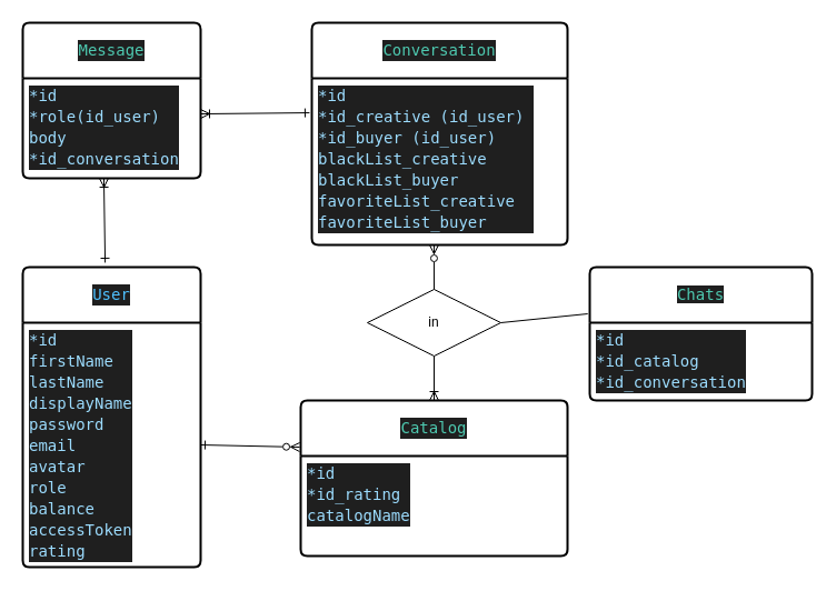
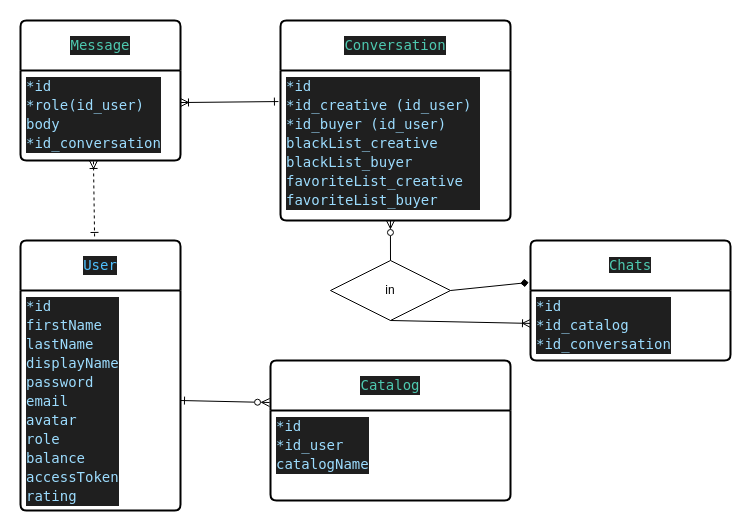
  <mxCell id="0" />
  <mxCell id="1" parent="0" />
  <mxCell id="2" value="&lt;div style=&quot;color: rgb(204, 204, 204); background-color: rgb(31, 31, 31); font-family: &amp;quot;Droid Sans Mono&amp;quot;, &amp;quot;monospace&amp;quot;, monospace; line-height: 19px; white-space: pre;&quot;&gt;&lt;span style=&quot;color: #4ec9b0;&quot;&gt;Message&lt;/span&gt;&lt;/div&gt;" style="swimlane;childLayout=stackLayout;horizontal=1;startSize=50;horizontalStack=0;rounded=1;fontSize=14;fontStyle=0;strokeWidth=2;resizeParent=0;resizeLast=1;shadow=0;dashed=0;align=center;arcSize=4;whiteSpace=wrap;html=1;" parent="1" vertex="1"><mxGeometry x="20" y="20" width="160" height="140" as="geometry" /></mxCell>
  <mxCell id="3" value="&lt;div style=&quot;color: rgb(204, 204, 204); background-color: rgb(31, 31, 31); font-family: &amp;quot;Droid Sans Mono&amp;quot;, &amp;quot;monospace&amp;quot;, monospace; font-size: 14px; line-height: 19px; white-space-collapse: preserve;&quot;&gt;&lt;span style=&quot;color: #9cdcfe;&quot;&gt;*id&lt;/span&gt;&lt;/div&gt;&lt;div style=&quot;color: rgb(204, 204, 204); background-color: rgb(31, 31, 31); font-family: &amp;quot;Droid Sans Mono&amp;quot;, &amp;quot;monospace&amp;quot;, monospace; font-size: 14px; line-height: 19px; white-space-collapse: preserve;&quot;&gt;&lt;span style=&quot;color: #9cdcfe;&quot;&gt;*role(id_user)&lt;/span&gt;&lt;/div&gt;&lt;div style=&quot;color: rgb(204, 204, 204); background-color: rgb(31, 31, 31); font-family: &amp;quot;Droid Sans Mono&amp;quot;, &amp;quot;monospace&amp;quot;, monospace; font-size: 14px; line-height: 19px; white-space-collapse: preserve;&quot;&gt;&lt;span style=&quot;color: #9cdcfe;&quot;&gt;body&lt;/span&gt;&lt;/div&gt;&lt;div style=&quot;color: rgb(204, 204, 204); background-color: rgb(31, 31, 31); font-family: &amp;quot;Droid Sans Mono&amp;quot;, &amp;quot;monospace&amp;quot;, monospace; font-size: 14px; line-height: 19px; white-space-collapse: preserve;&quot;&gt;&lt;span style=&quot;color: #9cdcfe;&quot;&gt;*id_conversation&lt;/span&gt;&lt;/div&gt;" style="align=left;strokeColor=none;fillColor=none;spacingLeft=4;fontSize=12;verticalAlign=top;resizable=0;rotatable=0;part=1;html=1;" parent="2" vertex="1"><mxGeometry y="50" width="160" height="90" as="geometry" /></mxCell>
  <mxCell id="4" value="&lt;div style=&quot;color: rgb(204, 204, 204); background-color: rgb(31, 31, 31); font-family: &amp;quot;Droid Sans Mono&amp;quot;, &amp;quot;monospace&amp;quot;, monospace; line-height: 19px; white-space: pre;&quot;&gt;&lt;span style=&quot;color: #4fc1ff;&quot;&gt;User&lt;/span&gt;&lt;/div&gt;" style="swimlane;childLayout=stackLayout;horizontal=1;startSize=50;horizontalStack=0;rounded=1;fontSize=14;fontStyle=0;strokeWidth=2;resizeParent=0;resizeLast=1;shadow=0;dashed=0;align=center;arcSize=4;whiteSpace=wrap;html=1;" parent="1" vertex="1"><mxGeometry x="20" y="240" width="160" height="270" as="geometry" /></mxCell>
  <mxCell id="5" value="&lt;div style=&quot;color: rgb(204, 204, 204); background-color: rgb(31, 31, 31); font-family: &amp;quot;Droid Sans Mono&amp;quot;, &amp;quot;monospace&amp;quot;, monospace; font-size: 14px; line-height: 19px; white-space-collapse: preserve;&quot;&gt;&lt;span style=&quot;color: #9cdcfe;&quot;&gt;*id&lt;/span&gt;&lt;/div&gt;&lt;div style=&quot;color: rgb(204, 204, 204); background-color: rgb(31, 31, 31); font-family: &amp;quot;Droid Sans Mono&amp;quot;, &amp;quot;monospace&amp;quot;, monospace; font-size: 14px; line-height: 19px; white-space-collapse: preserve;&quot;&gt;&lt;div style=&quot;color: rgb(204, 204, 204); line-height: 19px;&quot;&gt;&lt;span style=&quot;color: #9cdcfe;&quot;&gt;firstName&lt;/span&gt;&lt;/div&gt;&lt;div style=&quot;color: rgb(204, 204, 204); line-height: 19px;&quot;&gt;&lt;div style=&quot;color: rgb(204, 204, 204); line-height: 19px;&quot;&gt;&lt;span style=&quot;color: #9cdcfe;&quot;&gt;lastName&lt;/span&gt;&lt;/div&gt;&lt;div style=&quot;color: rgb(204, 204, 204); line-height: 19px;&quot;&gt;&lt;div style=&quot;color: rgb(204, 204, 204); line-height: 19px;&quot;&gt;&lt;span style=&quot;color: #9cdcfe;&quot;&gt;displayName&lt;/span&gt;&lt;/div&gt;&lt;div style=&quot;color: rgb(204, 204, 204); line-height: 19px;&quot;&gt;&lt;div style=&quot;color: rgb(204, 204, 204); line-height: 19px;&quot;&gt;&lt;span style=&quot;color: #9cdcfe;&quot;&gt;password&lt;/span&gt;&lt;/div&gt;&lt;div style=&quot;color: rgb(204, 204, 204); line-height: 19px;&quot;&gt;&lt;div style=&quot;color: rgb(204, 204, 204); line-height: 19px;&quot;&gt;&lt;span style=&quot;color: #9cdcfe;&quot;&gt;email&lt;/span&gt;&lt;/div&gt;&lt;div style=&quot;color: rgb(204, 204, 204); line-height: 19px;&quot;&gt;&lt;div style=&quot;color: rgb(204, 204, 204); line-height: 19px;&quot;&gt;&lt;span style=&quot;color: #9cdcfe;&quot;&gt;avatar&lt;/span&gt;&lt;/div&gt;&lt;div style=&quot;color: rgb(204, 204, 204); line-height: 19px;&quot;&gt;&lt;div style=&quot;color: rgb(204, 204, 204); line-height: 19px;&quot;&gt;&lt;span style=&quot;color: #9cdcfe;&quot;&gt;role&lt;/span&gt;&lt;/div&gt;&lt;div style=&quot;color: rgb(204, 204, 204); line-height: 19px;&quot;&gt;&lt;div style=&quot;color: rgb(204, 204, 204); line-height: 19px;&quot;&gt;&lt;span style=&quot;color: #9cdcfe;&quot;&gt;balance&lt;/span&gt;&lt;/div&gt;&lt;div style=&quot;color: rgb(204, 204, 204); line-height: 19px;&quot;&gt;&lt;div style=&quot;color: rgb(204, 204, 204); line-height: 19px;&quot;&gt;&lt;span style=&quot;color: #9cdcfe;&quot;&gt;accessToken&lt;/span&gt;&lt;/div&gt;&lt;div style=&quot;color: rgb(204, 204, 204); line-height: 19px;&quot;&gt;&lt;span style=&quot;color: #9cdcfe;&quot;&gt;rating&lt;/span&gt;&lt;/div&gt;&lt;/div&gt;&lt;/div&gt;&lt;/div&gt;&lt;/div&gt;&lt;/div&gt;&lt;/div&gt;&lt;/div&gt;&lt;/div&gt;&lt;/div&gt;" style="align=left;strokeColor=none;fillColor=none;spacingLeft=4;fontSize=12;verticalAlign=top;resizable=0;rotatable=0;part=1;html=1;" parent="4" vertex="1"><mxGeometry y="50" width="160" height="220" as="geometry" /></mxCell>
  <mxCell id="6" value="&lt;div style=&quot;color: rgb(204, 204, 204); background-color: rgb(31, 31, 31); font-family: &amp;quot;Droid Sans Mono&amp;quot;, &amp;quot;monospace&amp;quot;, monospace; line-height: 19px; white-space: pre;&quot;&gt;&lt;span style=&quot;color: #4ec9b0;&quot;&gt;Conversation&lt;/span&gt;&lt;/div&gt;" style="swimlane;childLayout=stackLayout;horizontal=1;startSize=50;horizontalStack=0;rounded=1;fontSize=14;fontStyle=0;strokeWidth=2;resizeParent=0;resizeLast=1;shadow=0;dashed=0;align=center;arcSize=4;whiteSpace=wrap;html=1;" parent="1" vertex="1"><mxGeometry x="280" y="20" width="230" height="200" as="geometry" /></mxCell>
  <mxCell id="7" value="&lt;div style=&quot;background-color: rgb(31, 31, 31); font-family: &amp;quot;Droid Sans Mono&amp;quot;, &amp;quot;monospace&amp;quot;, monospace; font-size: 14px; line-height: 19px; white-space-collapse: preserve; color: rgb(204, 204, 204);&quot;&gt;&lt;font color=&quot;#9cdcfe&quot;&gt;*id&lt;/font&gt;&lt;/div&gt;&lt;div style=&quot;background-color: rgb(31, 31, 31); font-family: &amp;quot;Droid Sans Mono&amp;quot;, &amp;quot;monospace&amp;quot;, monospace; font-size: 14px; line-height: 19px; white-space-collapse: preserve; color: rgb(204, 204, 204);&quot;&gt;&lt;font color=&quot;#9cdcfe&quot;&gt;*id_creative &lt;/font&gt;&lt;span style=&quot;color: rgb(156, 220, 254);&quot;&gt;(id_user)&lt;/span&gt;&lt;span style=&quot;color: rgb(156, 220, 254);&quot;&gt; &lt;/span&gt;&lt;/div&gt;&lt;div style=&quot;background-color: rgb(31, 31, 31); font-family: &amp;quot;Droid Sans Mono&amp;quot;, &amp;quot;monospace&amp;quot;, monospace; font-size: 14px; line-height: 19px; white-space-collapse: preserve; color: rgb(204, 204, 204);&quot;&gt;&lt;span style=&quot;color: rgb(156, 220, 254);&quot;&gt;*id_buyer &lt;/span&gt;&lt;span style=&quot;color: rgb(156, 220, 254);&quot;&gt;(id_user)&lt;/span&gt;&lt;br&gt;&lt;/div&gt;&lt;div style=&quot;background-color: rgb(31, 31, 31); font-family: &amp;quot;Droid Sans Mono&amp;quot;, &amp;quot;monospace&amp;quot;, monospace; font-size: 14px; line-height: 19px; white-space-collapse: preserve; color: rgb(204, 204, 204);&quot;&gt;&lt;span style=&quot;color: rgb(156, 220, 254);&quot;&gt;blackList_creative&lt;br&gt;&lt;/span&gt;&lt;/div&gt;&lt;div style=&quot;background-color: rgb(31, 31, 31); font-family: &amp;quot;Droid Sans Mono&amp;quot;, &amp;quot;monospace&amp;quot;, monospace; font-size: 14px; line-height: 19px; white-space-collapse: preserve; color: rgb(204, 204, 204);&quot;&gt;&lt;span style=&quot;color: rgb(156, 220, 254);&quot;&gt;blackList_buyer&lt;br&gt;&lt;/span&gt;&lt;/div&gt;&lt;div style=&quot;background-color: rgb(31, 31, 31); font-family: &amp;quot;Droid Sans Mono&amp;quot;, &amp;quot;monospace&amp;quot;, monospace; font-size: 14px; line-height: 19px; white-space-collapse: preserve; color: rgb(204, 204, 204);&quot;&gt;&lt;span style=&quot;color: rgb(156, 220, 254);&quot;&gt;favoriteList_creative&lt;br&gt;&lt;/span&gt;&lt;/div&gt;&lt;div style=&quot;background-color: rgb(31, 31, 31); font-family: &amp;quot;Droid Sans Mono&amp;quot;, &amp;quot;monospace&amp;quot;, monospace; font-size: 14px; line-height: 19px; white-space-collapse: preserve; color: rgb(204, 204, 204);&quot;&gt;&lt;span style=&quot;color: rgb(156, 220, 254);&quot;&gt;favoriteList_buyer&lt;/span&gt;&lt;/div&gt;" style="align=left;strokeColor=none;fillColor=none;spacingLeft=4;fontSize=12;verticalAlign=top;resizable=0;rotatable=0;part=1;html=1;" parent="6" vertex="1"><mxGeometry y="50" width="230" height="150" as="geometry" /></mxCell>
  <mxCell id="8" value="&lt;div style=&quot;color: rgb(204, 204, 204); background-color: rgb(31, 31, 31); font-family: &amp;quot;Droid Sans Mono&amp;quot;, &amp;quot;monospace&amp;quot;, monospace; line-height: 19px; white-space: pre;&quot;&gt;&lt;span style=&quot;color: #4ec9b0;&quot;&gt;Catalog&lt;/span&gt;&lt;/div&gt;" style="swimlane;childLayout=stackLayout;horizontal=1;startSize=50;horizontalStack=0;rounded=1;fontSize=14;fontStyle=0;strokeWidth=2;resizeParent=0;resizeLast=1;shadow=0;dashed=0;align=center;arcSize=4;whiteSpace=wrap;html=1;" parent="1" vertex="1"><mxGeometry x="270" y="360" width="240" height="140" as="geometry" /></mxCell>
- <mxCell id="9" value="&lt;div style=&quot;color: rgb(204, 204, 204); background-color: rgb(31, 31, 31); font-family: &amp;quot;Droid Sans Mono&amp;quot;, &amp;quot;monospace&amp;quot;, monospace; font-size: 14px; line-height: 19px; white-space-collapse: preserve;&quot;&gt;&lt;span style=&quot;color: #9cdcfe;&quot;&gt;*id&lt;/span&gt;&lt;/div&gt;&lt;div style=&quot;color: rgb(204, 204, 204); background-color: rgb(31, 31, 31); font-family: &amp;quot;Droid Sans Mono&amp;quot;, &amp;quot;monospace&amp;quot;, monospace; font-size: 14px; line-height: 19px; white-space-collapse: preserve;&quot;&gt;&lt;span style=&quot;color: #9cdcfe;&quot;&gt;*id_rating&lt;/span&gt;&lt;/div&gt;&lt;div style=&quot;color: rgb(204, 204, 204); background-color: rgb(31, 31, 31); font-family: &amp;quot;Droid Sans Mono&amp;quot;, &amp;quot;monospace&amp;quot;, monospace; font-size: 14px; line-height: 19px; white-space-collapse: preserve;&quot;&gt;&lt;span style=&quot;color: #9cdcfe;&quot;&gt;catalogName&lt;/span&gt;&lt;/div&gt;" style="align=left;strokeColor=none;fillColor=none;spacingLeft=4;fontSize=12;verticalAlign=top;resizable=0;rotatable=0;part=1;html=1;" parent="8" vertex="1"><mxGeometry y="50" width="240" height="90" as="geometry" /></mxCell>
+ <mxCell id="9" value="&lt;div style=&quot;color: rgb(204, 204, 204); background-color: rgb(31, 31, 31); font-family: &amp;quot;Droid Sans Mono&amp;quot;, &amp;quot;monospace&amp;quot;, monospace; font-size: 14px; line-height: 19px; white-space-collapse: preserve;&quot;&gt;&lt;span style=&quot;color: #9cdcfe;&quot;&gt;*id&lt;/span&gt;&lt;/div&gt;&lt;div style=&quot;color: rgb(204, 204, 204); background-color: rgb(31, 31, 31); font-family: &amp;quot;Droid Sans Mono&amp;quot;, &amp;quot;monospace&amp;quot;, monospace; font-size: 14px; line-height: 19px; white-space-collapse: preserve;&quot;&gt;&lt;span style=&quot;color: #9cdcfe;&quot;&gt;*id_user&lt;/span&gt;&lt;/div&gt;&lt;div style=&quot;color: rgb(204, 204, 204); background-color: rgb(31, 31, 31); font-family: &amp;quot;Droid Sans Mono&amp;quot;, &amp;quot;monospace&amp;quot;, monospace; font-size: 14px; line-height: 19px; white-space-collapse: preserve;&quot;&gt;&lt;span style=&quot;color: #9cdcfe;&quot;&gt;catalogName&lt;/span&gt;&lt;/div&gt;" style="align=left;strokeColor=none;fillColor=none;spacingLeft=4;fontSize=12;verticalAlign=top;resizable=0;rotatable=0;part=1;html=1;" parent="8" vertex="1"><mxGeometry y="50" width="240" height="90" as="geometry" /></mxCell>
  <mxCell id="10" value="" style="endArrow=ERone;html=1;rounded=0;exitX=-0.004;exitY=0.3;exitDx=0;exitDy=0;endFill=0;startArrow=ERzeroToMany;startFill=0;entryX=1;entryY=0.5;entryDx=0;entryDy=0;exitPerimeter=0;" parent="1" source="8" target="5" edge="1"><mxGeometry relative="1" as="geometry"><mxPoint x="280" y="360" as="sourcePoint" /><mxPoint x="410" y="395" as="targetPoint" /></mxGeometry></mxCell>
  <mxCell id="11" value="" style="endArrow=ERoneToMany;html=1;rounded=0;endFill=0;startArrow=ERone;startFill=0;exitX=-0.009;exitY=0.207;exitDx=0;exitDy=0;entryX=1;entryY=0.356;entryDx=0;entryDy=0;entryPerimeter=0;exitPerimeter=0;" parent="1" edge="1" target="3" source="7"><mxGeometry relative="1" as="geometry"><mxPoint x="290" y="110" as="sourcePoint" /><mxPoint x="180" y="110" as="targetPoint" /></mxGeometry></mxCell>
  <mxCell id="12" value="&lt;font face=&quot;Droid Sans Mono, monospace, monospace&quot; color=&quot;#4ec9b0&quot;&gt;&lt;span style=&quot;white-space: pre; background-color: rgb(31, 31, 31);&quot;&gt;Chats&lt;/span&gt;&lt;/font&gt;" style="swimlane;childLayout=stackLayout;horizontal=1;startSize=50;horizontalStack=0;rounded=1;fontSize=14;fontStyle=0;strokeWidth=2;resizeParent=0;resizeLast=1;shadow=0;dashed=0;align=center;arcSize=4;whiteSpace=wrap;html=1;" parent="1" vertex="1"><mxGeometry x="530" y="240" width="200" height="120" as="geometry" /></mxCell>
  <mxCell id="13" value="&lt;div style=&quot;color: rgb(204, 204, 204); white-space-collapse: preserve; background-color: rgb(31, 31, 31); font-family: &amp;quot;Droid Sans Mono&amp;quot;, &amp;quot;monospace&amp;quot;, monospace; font-size: 14px; line-height: 19px;&quot;&gt;&lt;span style=&quot;color: rgb(156, 220, 254);&quot;&gt;*id&lt;/span&gt;&lt;/div&gt;&lt;div style=&quot;color: rgb(204, 204, 204); white-space-collapse: preserve; background-color: rgb(31, 31, 31); font-family: &amp;quot;Droid Sans Mono&amp;quot;, &amp;quot;monospace&amp;quot;, monospace; font-size: 14px; line-height: 19px;&quot;&gt;&lt;span style=&quot;color: rgb(156, 220, 254);&quot;&gt;*id_catalog&lt;/span&gt;&lt;/div&gt;&lt;div style=&quot;color: rgb(204, 204, 204); white-space-collapse: preserve; background-color: rgb(31, 31, 31); font-family: &amp;quot;Droid Sans Mono&amp;quot;, &amp;quot;monospace&amp;quot;, monospace; font-size: 14px; line-height: 19px;&quot;&gt;&lt;span style=&quot;color: rgb(156, 220, 254);&quot;&gt;*id_conversation&lt;/span&gt;&lt;br&gt;&lt;/div&gt;" style="align=left;strokeColor=none;fillColor=none;spacingLeft=4;fontSize=12;verticalAlign=top;resizable=0;rotatable=0;part=1;html=1;" parent="12" vertex="1"><mxGeometry y="50" width="200" height="70" as="geometry" /></mxCell>
  <mxCell id="14" value="in" style="shape=rhombus;perimeter=rhombusPerimeter;whiteSpace=wrap;html=1;align=center;" parent="1" vertex="1"><mxGeometry x="330" y="260" width="120" height="60" as="geometry" /></mxCell>
- <mxCell id="15" value="" style="endArrow=none;html=1;rounded=0;exitX=1;exitY=0.5;exitDx=0;exitDy=0;entryX=-0.009;entryY=0.35;entryDx=0;entryDy=0;entryPerimeter=0;" parent="1" source="14" target="12" edge="1"><mxGeometry relative="1" as="geometry"><mxPoint x="170" y="260" as="sourcePoint" /><mxPoint x="330" y="260" as="targetPoint" /></mxGeometry></mxCell>
+ <mxCell id="15" value="" style="endArrow=diamond;html=1;rounded=0;exitX=1;exitY=0.5;exitDx=0;exitDy=0;entryX=-0.009;entryY=0.35;entryDx=0;entryDy=0;entryPerimeter=0;" parent="1" source="14" target="12" edge="1"><mxGeometry relative="1" as="geometry"><mxPoint x="170" y="260" as="sourcePoint" /><mxPoint x="330" y="260" as="targetPoint" /></mxGeometry></mxCell>
  <mxCell id="16" value="" style="endArrow=ERzeroToMany;html=1;rounded=0;entryX=0.478;entryY=1;entryDx=0;entryDy=0;exitX=0.5;exitY=0;exitDx=0;exitDy=0;endFill=0;entryPerimeter=0;" parent="1" source="14" target="7" edge="1"><mxGeometry relative="1" as="geometry"><mxPoint x="440" y="330" as="sourcePoint" /><mxPoint x="600" y="330" as="targetPoint" /></mxGeometry></mxCell>
- <mxCell id="17" value="" style="endArrow=ERoneToMany;html=1;rounded=0;exitX=0.5;exitY=1;exitDx=0;exitDy=0;entryX=0.5;entryY=0;entryDx=0;entryDy=0;endFill=0;" parent="1" source="14" target="8" edge="1"><mxGeometry relative="1" as="geometry"><mxPoint x="440" y="330" as="sourcePoint" /><mxPoint x="350" y="450" as="targetPoint" /></mxGeometry></mxCell>
- <mxCell id="18" value="" style="endArrow=ERoneToMany;html=1;rounded=0;exitX=0.463;exitY=-0.015;exitDx=0;exitDy=0;endFill=0;startArrow=ERone;startFill=0;exitPerimeter=0;entryX=0.456;entryY=1;entryDx=0;entryDy=0;entryPerimeter=0;" parent="1" source="4" target="3" edge="1"><mxGeometry relative="1" as="geometry"><mxPoint x="270" y="260" as="sourcePoint" /><mxPoint x="96" y="200" as="targetPoint" /></mxGeometry></mxCell>
+ <mxCell id="17" value="" style="endArrow=ERoneToMany;html=1;rounded=0;exitX=0.5;exitY=1;exitDx=0;exitDy=0;endFill=0;" parent="1" source="14" target="13" edge="1"><mxGeometry relative="1" as="geometry"><mxPoint x="440" y="330" as="sourcePoint" /><mxPoint x="350" y="450" as="targetPoint" /></mxGeometry></mxCell>
+ <mxCell id="18" value="" style="endArrow=ERoneToMany;html=1;rounded=0;exitX=0.463;exitY=-0.015;exitDx=0;exitDy=0;endFill=0;startArrow=ERone;startFill=0;exitPerimeter=0;entryX=0.456;entryY=1;entryDx=0;entryDy=0;entryPerimeter=0;dashed=1;" parent="1" source="4" target="3" edge="1"><mxGeometry relative="1" as="geometry"><mxPoint x="270" y="260" as="sourcePoint" /><mxPoint x="96" y="200" as="targetPoint" /></mxGeometry></mxCell>
